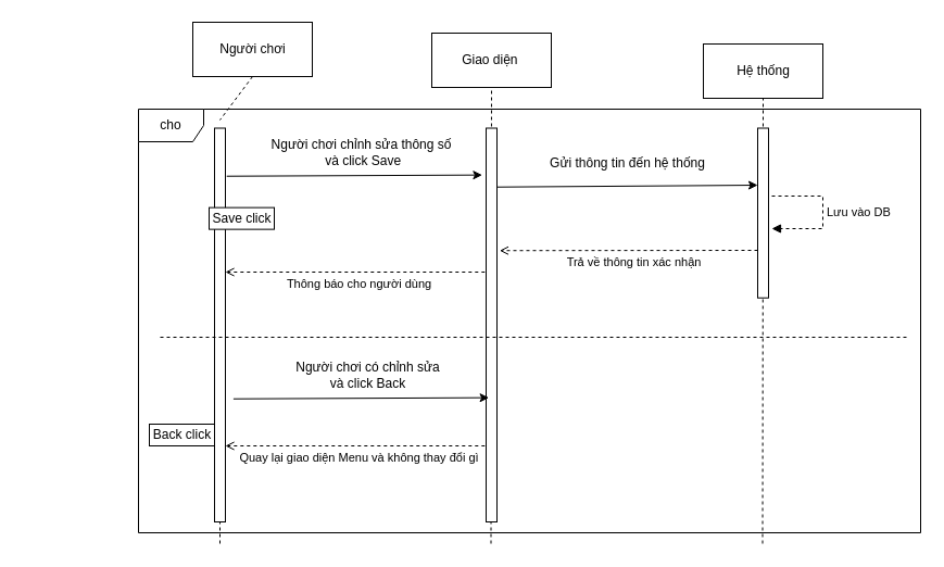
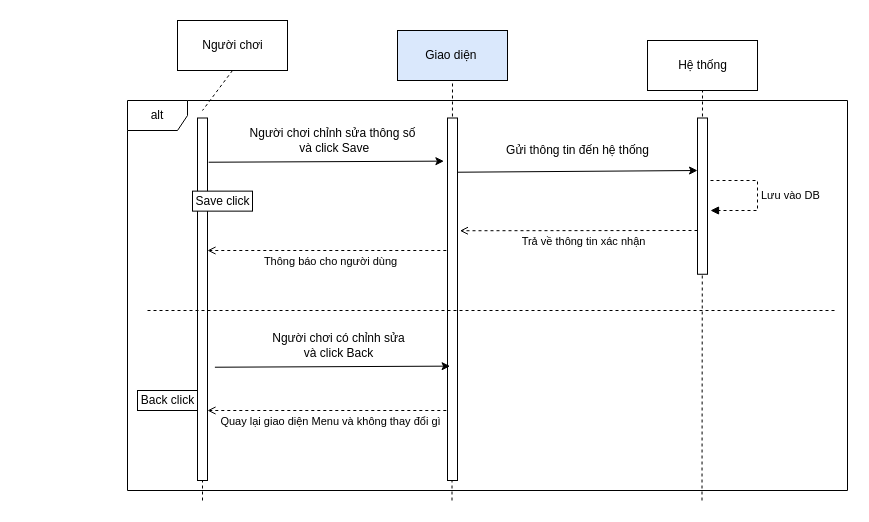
  <mxCell id="0" />
  <mxCell id="1" parent="0" />
  <mxCell id="2" value="Người chơi" style="html=1;align=center;verticalAlign=middle;rounded=0;absoluteArcSize=1;arcSize=10;dashed=0;" vertex="1" parent="1"><mxGeometry x="177" y="20" width="110" height="50" as="geometry" /></mxCell>
- <mxCell id="3" value="Giao diện&amp;nbsp;" style="html=1;align=center;verticalAlign=middle;rounded=0;absoluteArcSize=1;arcSize=10;dashed=0;" vertex="1" parent="1"><mxGeometry x="397" y="30" width="110" height="50" as="geometry" /></mxCell>
+ <mxCell id="3" value="Giao diện&amp;nbsp;" style="html=1;align=center;verticalAlign=middle;rounded=0;absoluteArcSize=1;arcSize=10;dashed=0;fillColor=#dae8fc;" vertex="1" parent="1"><mxGeometry x="397" y="30" width="110" height="50" as="geometry" /></mxCell>
  <mxCell id="4" value="Hệ thống" style="html=1;align=center;verticalAlign=middle;rounded=0;absoluteArcSize=1;arcSize=10;dashed=0;" vertex="1" parent="1"><mxGeometry x="647.01" y="40" width="110" height="50" as="geometry" /></mxCell>
  <mxCell id="5" value="" style="endArrow=none;dashed=1;html=1;rounded=0;startArrow=none;exitX=0.5;exitY=1;exitDx=0;exitDy=0;" edge="1" parent="1" source="2"><mxGeometry width="50" height="50" relative="1" as="geometry"><mxPoint x="202" y="500" as="sourcePoint" /><mxPoint x="202" y="110" as="targetPoint" /></mxGeometry></mxCell>
  <mxCell id="6" value="" style="endArrow=none;dashed=1;html=1;rounded=0;entryX=0.5;entryY=1;entryDx=0;entryDy=0;" edge="1" parent="1" target="3"><mxGeometry width="50" height="50" relative="1" as="geometry"><mxPoint x="451.5" y="500" as="sourcePoint" /><mxPoint x="451.5" y="110" as="targetPoint" /></mxGeometry></mxCell>
  <mxCell id="7" value="" style="endArrow=none;dashed=1;html=1;rounded=0;entryX=0.5;entryY=1;entryDx=0;entryDy=0;" edge="1" parent="1" target="4"><mxGeometry width="50" height="50" relative="1" as="geometry"><mxPoint x="701.5" y="500" as="sourcePoint" /><mxPoint x="701.5" y="110" as="targetPoint" /></mxGeometry></mxCell>
  <mxCell id="8" value="" style="rounded=0;whiteSpace=wrap;html=1;rotation=-90;" vertex="1" parent="1"><mxGeometry x="20.75" y="293.75" width="362.5" height="10" as="geometry" /></mxCell>
  <mxCell id="9" value="" style="endArrow=none;dashed=1;html=1;rounded=0;" edge="1" parent="1" target="8"><mxGeometry width="50" height="50" relative="1" as="geometry"><mxPoint x="202" y="500" as="sourcePoint" /><mxPoint x="202" y="110" as="targetPoint" /></mxGeometry></mxCell>
  <mxCell id="10" value="" style="rounded=0;whiteSpace=wrap;html=1;rotation=-90;" vertex="1" parent="1"><mxGeometry x="270.75" y="293.75" width="362.5" height="10" as="geometry" /></mxCell>
  <mxCell id="11" value="" style="rounded=0;whiteSpace=wrap;html=1;rotation=-90;" vertex="1" parent="1"><mxGeometry x="623.88" y="190.63" width="156.25" height="10" as="geometry" /></mxCell>
  <mxCell id="12" value="" style="endArrow=classic;html=1;rounded=0;exitX=0.878;exitY=1.12;exitDx=0;exitDy=0;exitPerimeter=0;entryX=0.881;entryY=-0.36;entryDx=0;entryDy=0;entryPerimeter=0;" edge="1" parent="1" source="8" target="10"><mxGeometry width="50" height="50" relative="1" as="geometry"><mxPoint x="447" y="240" as="sourcePoint" /><mxPoint x="497" y="190" as="targetPoint" /></mxGeometry></mxCell>
  <mxCell id="13" value="" style="endArrow=classic;html=1;rounded=0;exitX=0.878;exitY=1.12;exitDx=0;exitDy=0;exitPerimeter=0;" edge="1" parent="1"><mxGeometry width="50" height="50" relative="1" as="geometry"><mxPoint x="457" y="171.725" as="sourcePoint" /><mxPoint x="697" y="170" as="targetPoint" /></mxGeometry></mxCell>
  <mxCell id="14" value="" style="endArrow=open;html=1;rounded=0;entryX=0.689;entryY=1.24;entryDx=0;entryDy=0;entryPerimeter=0;dashed=1;endFill=0;" edge="1" parent="1" target="10"><mxGeometry width="50" height="50" relative="1" as="geometry"><mxPoint x="697" y="230" as="sourcePoint" /><mxPoint x="537" y="240" as="targetPoint" /></mxGeometry></mxCell>
  <mxCell id="15" value="Trả về thông tin xác nhận" style="edgeLabel;html=1;align=center;verticalAlign=middle;resizable=0;points=[];" vertex="1" connectable="0" parent="14"><mxGeometry x="0.121" y="1" relative="1" as="geometry"><mxPoint x="18" y="9" as="offset" /></mxGeometry></mxCell>
  <mxCell id="16" value="Người chơi chỉnh sửa thông số&lt;br&gt;&amp;nbsp;và click Save" style="text;html=1;align=center;verticalAlign=middle;resizable=0;points=[];autosize=1;strokeColor=none;fillColor=none;" vertex="1" parent="1"><mxGeometry x="242" y="125" width="180" height="30" as="geometry" /></mxCell>
  <mxCell id="17" value="Gửi thông tin đến hệ thống" style="text;html=1;align=center;verticalAlign=middle;resizable=0;points=[];autosize=1;strokeColor=none;fillColor=none;" vertex="1" parent="1"><mxGeometry x="497" y="140" width="160" height="20" as="geometry" /></mxCell>
  <mxCell id="18" value="Lưu vào DB&amp;nbsp;" style="edgeStyle=orthogonalEdgeStyle;html=1;align=left;spacingLeft=2;endArrow=block;rounded=0;dashed=1;" edge="1" parent="1"><mxGeometry relative="1" as="geometry"><mxPoint x="710" y="180" as="sourcePoint" /><Array as="points"><mxPoint x="757" y="180" /><mxPoint x="757" y="210" /><mxPoint x="710" y="210" /></Array><mxPoint x="710" y="210" as="targetPoint" /></mxGeometry></mxCell>
  <mxCell id="19" value="" style="endArrow=open;html=1;rounded=0;dashed=1;endFill=0;" edge="1" parent="1"><mxGeometry width="50" height="50" relative="1" as="geometry"><mxPoint x="445.8" y="250" as="sourcePoint" /><mxPoint x="207" y="250" as="targetPoint" /></mxGeometry></mxCell>
  <mxCell id="20" value="Thông báo cho người dùng" style="edgeLabel;html=1;align=center;verticalAlign=middle;resizable=0;points=[];" vertex="1" connectable="0" parent="19"><mxGeometry x="0.121" y="1" relative="1" as="geometry"><mxPoint x="18" y="9" as="offset" /></mxGeometry></mxCell>
  <mxCell id="21" value="" style="endArrow=none;dashed=1;html=1;rounded=0;" edge="1" parent="1"><mxGeometry width="50" height="50" relative="1" as="geometry"><mxPoint x="147" y="310" as="sourcePoint" /><mxPoint x="837" y="310" as="targetPoint" /></mxGeometry></mxCell>
  <mxCell id="22" value="" style="endArrow=classic;html=1;rounded=0;exitX=0.878;exitY=1.12;exitDx=0;exitDy=0;exitPerimeter=0;entryX=0.881;entryY=-0.36;entryDx=0;entryDy=0;entryPerimeter=0;" edge="1" parent="1"><mxGeometry width="50" height="50" relative="1" as="geometry"><mxPoint x="214.4" y="366.725" as="sourcePoint" /><mxPoint x="449.6" y="365.638" as="targetPoint" /></mxGeometry></mxCell>
  <mxCell id="23" value="Người chơi có chỉnh sửa&lt;br&gt;và click Back" style="text;html=1;align=center;verticalAlign=middle;resizable=0;points=[];autosize=1;strokeColor=none;fillColor=none;" vertex="1" parent="1"><mxGeometry x="263.2" y="330" width="150" height="30" as="geometry" /></mxCell>
  <mxCell id="24" value="" style="endArrow=open;html=1;rounded=0;dashed=1;endFill=0;" edge="1" parent="1"><mxGeometry width="50" height="50" relative="1" as="geometry"><mxPoint x="445.8" y="410" as="sourcePoint" /><mxPoint x="207" y="410" as="targetPoint" /></mxGeometry></mxCell>
  <mxCell id="25" value="Quay lại giao diện Menu và không thay đổi gì" style="edgeLabel;html=1;align=center;verticalAlign=middle;resizable=0;points=[];" vertex="1" connectable="0" parent="24"><mxGeometry x="0.121" y="1" relative="1" as="geometry"><mxPoint x="18" y="9" as="offset" /></mxGeometry></mxCell>
- <mxCell id="26" value="cho" style="shape=umlFrame;whiteSpace=wrap;html=1;" vertex="1" parent="1"><mxGeometry x="127" y="100" width="720" height="390" as="geometry" /></mxCell>
+ <mxCell id="26" value="alt" style="shape=umlFrame;whiteSpace=wrap;html=1;" vertex="1" parent="1"><mxGeometry x="127" y="100" width="720" height="390" as="geometry" /></mxCell>
  <mxCell id="27" value="Save click" style="html=1;" vertex="1" parent="1"><mxGeometry x="192" y="190.63" width="60" height="20" as="geometry" /></mxCell>
  <mxCell id="28" value="Back click" style="html=1;" vertex="1" parent="1"><mxGeometry x="137" y="390" width="60" height="20" as="geometry" /></mxCell>
